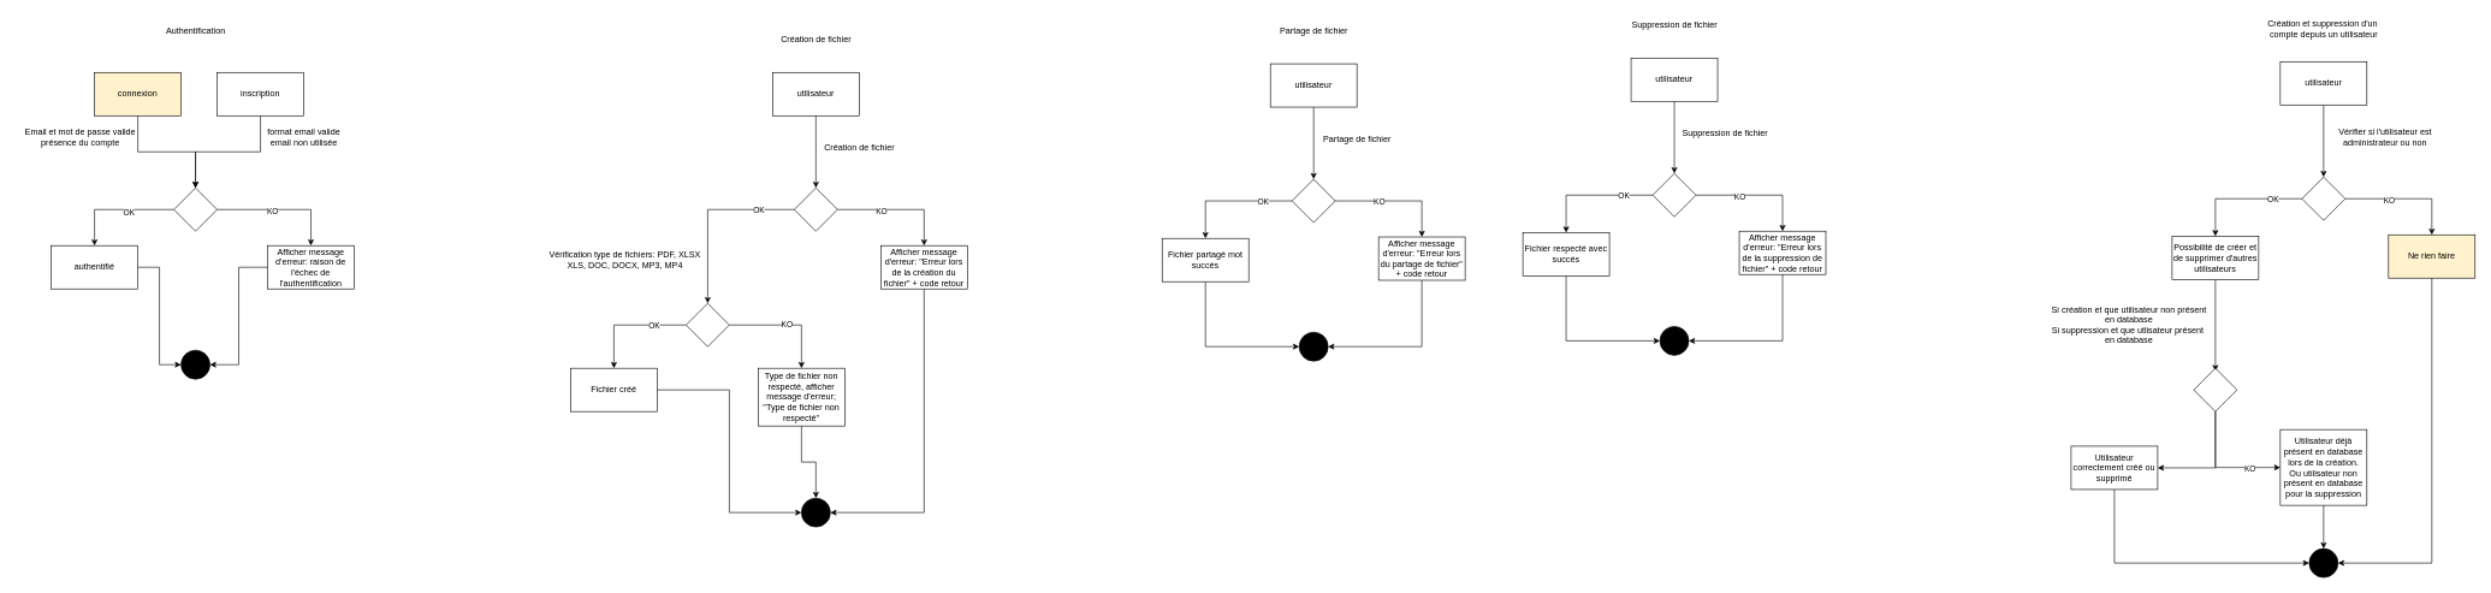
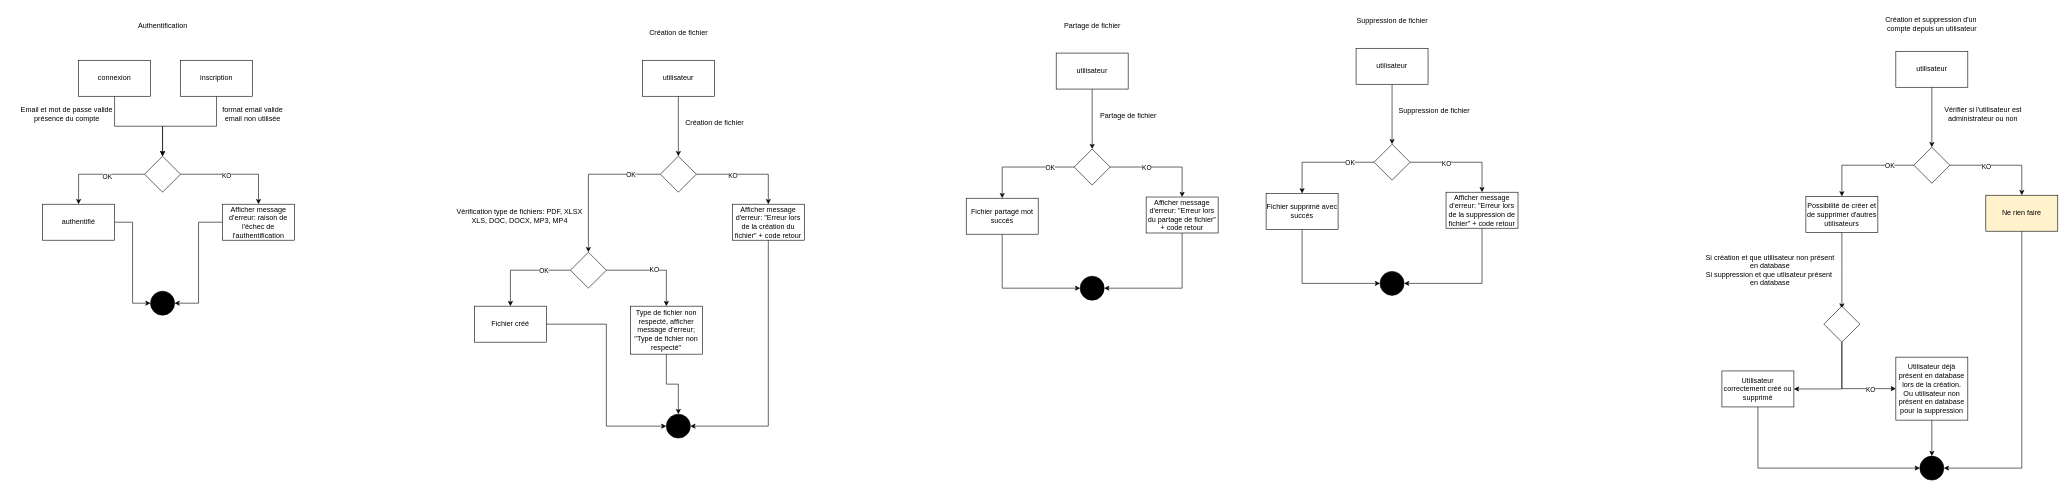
  <mxCell id="0" />
  <mxCell id="1" parent="0" />
  <mxCell id="2" style="edgeStyle=orthogonalEdgeStyle;rounded=0;orthogonalLoop=1;jettySize=auto;html=1;entryX=0.5;entryY=0;entryDx=0;entryDy=0;" edge="1" parent="1" source="3" target="8"><mxGeometry relative="1" as="geometry" /></mxCell>
- <mxCell id="3" value="connexion" style="rounded=0;whiteSpace=wrap;html=1;fillColor=#fff2cc;" vertex="1" parent="1"><mxGeometry x="130" y="100" width="120" height="60" as="geometry" /></mxCell>
+ <mxCell id="3" value="connexion" style="rounded=0;whiteSpace=wrap;html=1;" vertex="1" parent="1"><mxGeometry x="130" y="100" width="120" height="60" as="geometry" /></mxCell>
  <mxCell id="4" style="edgeStyle=orthogonalEdgeStyle;rounded=0;orthogonalLoop=1;jettySize=auto;html=1;entryX=0.5;entryY=0;entryDx=0;entryDy=0;" edge="1" parent="1" source="8" target="12"><mxGeometry relative="1" as="geometry"><mxPoint x="400" y="290" as="targetPoint" /></mxGeometry></mxCell>
  <mxCell id="5" value="KO" style="edgeLabel;html=1;align=center;verticalAlign=middle;resizable=0;points=[];" vertex="1" connectable="0" parent="4"><mxGeometry x="-0.161" y="-2" relative="1" as="geometry"><mxPoint as="offset" /></mxGeometry></mxCell>
  <mxCell id="6" style="edgeStyle=orthogonalEdgeStyle;rounded=0;orthogonalLoop=1;jettySize=auto;html=1;entryX=0.5;entryY=0;entryDx=0;entryDy=0;" edge="1" parent="1" source="8" target="10"><mxGeometry relative="1" as="geometry"><mxPoint x="150" y="290" as="targetPoint" /></mxGeometry></mxCell>
  <mxCell id="7" value="OK" style="edgeLabel;html=1;align=center;verticalAlign=middle;resizable=0;points=[];" vertex="1" connectable="0" parent="6"><mxGeometry x="-0.218" y="4" relative="1" as="geometry"><mxPoint as="offset" /></mxGeometry></mxCell>
  <mxCell id="8" value="" style="rhombus;whiteSpace=wrap;html=1;" vertex="1" parent="1"><mxGeometry x="240" y="260" width="60" height="60" as="geometry" /></mxCell>
  <mxCell id="9" style="edgeStyle=orthogonalEdgeStyle;rounded=0;orthogonalLoop=1;jettySize=auto;html=1;entryX=0;entryY=0.5;entryDx=0;entryDy=0;" edge="1" parent="1" source="10" target="32"><mxGeometry relative="1" as="geometry" /></mxCell>
  <mxCell id="10" value="authentifié" style="rounded=0;whiteSpace=wrap;html=1;" vertex="1" parent="1"><mxGeometry x="70" y="340" width="120" height="60" as="geometry" /></mxCell>
  <mxCell id="11" style="edgeStyle=orthogonalEdgeStyle;rounded=0;orthogonalLoop=1;jettySize=auto;html=1;entryX=1;entryY=0.5;entryDx=0;entryDy=0;" edge="1" parent="1" source="12" target="32"><mxGeometry relative="1" as="geometry" /></mxCell>
  <mxCell id="12" value="Afficher message d'erreur: raison de l'échec de l'authentification" style="rounded=0;whiteSpace=wrap;html=1;" vertex="1" parent="1"><mxGeometry x="370" y="340" width="120" height="60" as="geometry" /></mxCell>
  <mxCell id="13" value="&lt;div&gt;Email et mot de passe valide&lt;/div&gt;présence du compte" style="text;html=1;align=center;verticalAlign=middle;resizable=0;points=[];autosize=1;strokeColor=none;fillColor=none;" vertex="1" parent="1"><mxGeometry x="20" y="170" width="180" height="40" as="geometry" /></mxCell>
  <mxCell id="14" style="edgeStyle=orthogonalEdgeStyle;rounded=0;orthogonalLoop=1;jettySize=auto;html=1;entryX=0.5;entryY=0;entryDx=0;entryDy=0;" edge="1" parent="1" source="15" target="8"><mxGeometry relative="1" as="geometry" /></mxCell>
  <mxCell id="15" value="inscription" style="rounded=0;whiteSpace=wrap;html=1;" vertex="1" parent="1"><mxGeometry x="300" y="100" width="120" height="60" as="geometry" /></mxCell>
  <mxCell id="16" value="&lt;div&gt;format email valide&lt;/div&gt;&lt;div&gt;email non utilisée&lt;/div&gt;" style="text;html=1;align=center;verticalAlign=middle;resizable=0;points=[];autosize=1;strokeColor=none;fillColor=none;" vertex="1" parent="1"><mxGeometry x="360" y="170" width="120" height="40" as="geometry" /></mxCell>
  <mxCell id="17" value="Authentification" style="text;html=1;align=center;verticalAlign=middle;resizable=0;points=[];autosize=1;strokeColor=none;fillColor=none;" vertex="1" parent="1"><mxGeometry x="215" y="28" width="110" height="30" as="geometry" /></mxCell>
  <mxCell id="18" style="edgeStyle=orthogonalEdgeStyle;rounded=0;orthogonalLoop=1;jettySize=auto;html=1;entryX=0.5;entryY=0;entryDx=0;entryDy=0;" edge="1" parent="1" source="19" target="24"><mxGeometry relative="1" as="geometry" /></mxCell>
  <mxCell id="19" value="utilisateur" style="rounded=0;whiteSpace=wrap;html=1;" vertex="1" parent="1"><mxGeometry x="1070" y="100" width="120" height="60" as="geometry" /></mxCell>
  <mxCell id="20" style="edgeStyle=orthogonalEdgeStyle;rounded=0;orthogonalLoop=1;jettySize=auto;html=1;entryX=0.5;entryY=0;entryDx=0;entryDy=0;" edge="1" parent="1" source="36" target="27"><mxGeometry relative="1" as="geometry" /></mxCell>
  <mxCell id="21" value="OK" style="edgeLabel;html=1;align=center;verticalAlign=middle;resizable=0;points=[];" vertex="1" connectable="0" parent="20"><mxGeometry x="-0.436" y="1" relative="1" as="geometry"><mxPoint as="offset" /></mxGeometry></mxCell>
  <mxCell id="22" style="edgeStyle=orthogonalEdgeStyle;rounded=0;orthogonalLoop=1;jettySize=auto;html=1;entryX=0.5;entryY=0;entryDx=0;entryDy=0;" edge="1" parent="1" source="24" target="29"><mxGeometry relative="1" as="geometry" /></mxCell>
  <mxCell id="23" value="KO" style="edgeLabel;html=1;align=center;verticalAlign=middle;resizable=0;points=[];" vertex="1" connectable="0" parent="22"><mxGeometry x="-0.288" y="-1" relative="1" as="geometry"><mxPoint x="-1" as="offset" /></mxGeometry></mxCell>
  <mxCell id="24" value="" style="rhombus;whiteSpace=wrap;html=1;" vertex="1" parent="1"><mxGeometry x="1100" y="260" width="60" height="60" as="geometry" /></mxCell>
  <mxCell id="25" value="Création de fichier" style="text;html=1;align=center;verticalAlign=middle;resizable=0;points=[];autosize=1;strokeColor=none;fillColor=none;" vertex="1" parent="1"><mxGeometry x="1130" y="190" width="120" height="30" as="geometry" /></mxCell>
  <mxCell id="26" style="edgeStyle=orthogonalEdgeStyle;rounded=0;orthogonalLoop=1;jettySize=auto;html=1;entryX=0;entryY=0.5;entryDx=0;entryDy=0;" edge="1" parent="1" source="27" target="39"><mxGeometry relative="1" as="geometry" /></mxCell>
  <mxCell id="27" value="Fichier créé" style="rounded=0;whiteSpace=wrap;html=1;" vertex="1" parent="1"><mxGeometry x="790" y="510" width="120" height="60" as="geometry" /></mxCell>
  <mxCell id="28" style="edgeStyle=orthogonalEdgeStyle;rounded=0;orthogonalLoop=1;jettySize=auto;html=1;entryX=1;entryY=0.5;entryDx=0;entryDy=0;" edge="1" parent="1" source="29" target="39"><mxGeometry relative="1" as="geometry"><Array as="points"><mxPoint x="1280" y="710" /></Array></mxGeometry></mxCell>
  <mxCell id="29" value="Afficher message d'erreur: &quot;Erreur lors de la création du fichier&quot; + code retour" style="rounded=0;whiteSpace=wrap;html=1;" vertex="1" parent="1"><mxGeometry x="1220" y="340" width="120" height="60" as="geometry" /></mxCell>
  <mxCell id="30" value="Création de fichier" style="text;html=1;align=center;verticalAlign=middle;resizable=0;points=[];autosize=1;strokeColor=none;fillColor=none;" vertex="1" parent="1"><mxGeometry x="1070" y="40" width="120" height="30" as="geometry" /></mxCell>
  <mxCell id="31" value="&lt;div&gt;Vérification type de fichiers: PDF, XLSX&lt;/div&gt;&lt;div&gt;XLS, DOC, DOCX, MP3, MP4&lt;/div&gt;" style="text;html=1;align=center;verticalAlign=middle;resizable=0;points=[];autosize=1;strokeColor=none;fillColor=none;" vertex="1" parent="1"><mxGeometry x="750" y="340" width="230" height="40" as="geometry" /></mxCell>
  <mxCell id="32" value="" style="ellipse;whiteSpace=wrap;html=1;aspect=fixed;fillColor=#000000;" vertex="1" parent="1"><mxGeometry x="250" y="485" width="40" height="40" as="geometry" /></mxCell>
  <mxCell id="33" value="" style="edgeStyle=orthogonalEdgeStyle;rounded=0;orthogonalLoop=1;jettySize=auto;html=1;entryX=0.5;entryY=0;entryDx=0;entryDy=0;" edge="1" parent="1" source="24" target="36"><mxGeometry relative="1" as="geometry"><mxPoint x="1100" y="290" as="sourcePoint" /><mxPoint x="980" y="630" as="targetPoint" /></mxGeometry></mxCell>
  <mxCell id="34" value="OK" style="edgeLabel;html=1;align=center;verticalAlign=middle;resizable=0;points=[];" vertex="1" connectable="0" parent="33"><mxGeometry x="-0.766" y="-2" relative="1" as="geometry"><mxPoint x="-21" y="2" as="offset" /></mxGeometry></mxCell>
  <mxCell id="35" value="KO" style="edgeStyle=orthogonalEdgeStyle;rounded=0;orthogonalLoop=1;jettySize=auto;html=1;entryX=0.5;entryY=0;entryDx=0;entryDy=0;" edge="1" parent="1" source="36" target="38"><mxGeometry relative="1" as="geometry" /></mxCell>
  <mxCell id="36" value="" style="rhombus;whiteSpace=wrap;html=1;" vertex="1" parent="1"><mxGeometry x="950" y="420" width="60" height="60" as="geometry" /></mxCell>
  <mxCell id="37" style="edgeStyle=orthogonalEdgeStyle;rounded=0;orthogonalLoop=1;jettySize=auto;html=1;entryX=0.5;entryY=0;entryDx=0;entryDy=0;" edge="1" parent="1" source="38" target="39"><mxGeometry relative="1" as="geometry" /></mxCell>
  <mxCell id="38" value="Type de fichier non respecté, afficher message d'erreur; &quot;Type de fichier non respecté&quot;" style="rounded=0;whiteSpace=wrap;html=1;" vertex="1" parent="1"><mxGeometry x="1050" y="510" width="120" height="80" as="geometry" /></mxCell>
  <mxCell id="39" value="" style="ellipse;whiteSpace=wrap;html=1;aspect=fixed;fillColor=#000000;" vertex="1" parent="1"><mxGeometry x="1110" y="690" width="40" height="40" as="geometry" /></mxCell>
  <mxCell id="40" style="edgeStyle=orthogonalEdgeStyle;rounded=0;orthogonalLoop=1;jettySize=auto;html=1;entryX=0.5;entryY=0;entryDx=0;entryDy=0;" edge="1" parent="1" source="41" target="44"><mxGeometry relative="1" as="geometry" /></mxCell>
  <mxCell id="41" value="utilisateur" style="rounded=0;whiteSpace=wrap;html=1;" vertex="1" parent="1"><mxGeometry x="1760" y="88" width="120" height="60" as="geometry" /></mxCell>
  <mxCell id="42" style="edgeStyle=orthogonalEdgeStyle;rounded=0;orthogonalLoop=1;jettySize=auto;html=1;entryX=0.5;entryY=0;entryDx=0;entryDy=0;" edge="1" parent="1" source="44" target="47"><mxGeometry relative="1" as="geometry" /></mxCell>
  <mxCell id="43" value="KO" style="edgeLabel;html=1;align=center;verticalAlign=middle;resizable=0;points=[];" vertex="1" connectable="0" parent="42"><mxGeometry x="-0.288" y="-1" relative="1" as="geometry"><mxPoint x="-1" as="offset" /></mxGeometry></mxCell>
  <mxCell id="44" value="" style="rhombus;whiteSpace=wrap;html=1;" vertex="1" parent="1"><mxGeometry x="1790" y="248" width="60" height="60" as="geometry" /></mxCell>
  <mxCell id="45" value="Partage de fichier" style="text;html=1;align=center;verticalAlign=middle;resizable=0;points=[];autosize=1;strokeColor=none;fillColor=none;" vertex="1" parent="1"><mxGeometry x="1820" y="178" width="120" height="30" as="geometry" /></mxCell>
  <mxCell id="46" style="edgeStyle=orthogonalEdgeStyle;rounded=0;orthogonalLoop=1;jettySize=auto;html=1;entryX=1;entryY=0.5;entryDx=0;entryDy=0;" edge="1" parent="1" source="47" target="49"><mxGeometry relative="1" as="geometry"><Array as="points"><mxPoint x="1970" y="480" /></Array></mxGeometry></mxCell>
  <mxCell id="47" value="Afficher message d'erreur: &quot;Erreur lors du partage de fichier&quot; + code retour" style="rounded=0;whiteSpace=wrap;html=1;" vertex="1" parent="1"><mxGeometry x="1910" y="328" width="120" height="60" as="geometry" /></mxCell>
  <mxCell id="48" value="Partage de fichier" style="text;html=1;align=center;verticalAlign=middle;resizable=0;points=[];autosize=1;strokeColor=none;fillColor=none;" vertex="1" parent="1"><mxGeometry x="1760" y="28" width="120" height="30" as="geometry" /></mxCell>
  <mxCell id="49" value="" style="ellipse;whiteSpace=wrap;html=1;aspect=fixed;fillColor=#000000;" vertex="1" parent="1"><mxGeometry x="1800" y="460" width="40" height="40" as="geometry" /></mxCell>
  <mxCell id="50" value="" style="edgeStyle=orthogonalEdgeStyle;rounded=0;orthogonalLoop=1;jettySize=auto;html=1;entryX=0.5;entryY=0;entryDx=0;entryDy=0;" edge="1" parent="1" source="44" target="53"><mxGeometry relative="1" as="geometry"><mxPoint x="1790" y="278" as="sourcePoint" /><mxPoint x="1670" y="408" as="targetPoint" /></mxGeometry></mxCell>
  <mxCell id="51" value="OK" style="edgeLabel;html=1;align=center;verticalAlign=middle;resizable=0;points=[];" vertex="1" connectable="0" parent="50"><mxGeometry x="-0.766" y="-2" relative="1" as="geometry"><mxPoint x="-21" y="2" as="offset" /></mxGeometry></mxCell>
  <mxCell id="52" style="edgeStyle=orthogonalEdgeStyle;rounded=0;orthogonalLoop=1;jettySize=auto;html=1;entryX=0;entryY=0.5;entryDx=0;entryDy=0;" edge="1" parent="1" source="53" target="49"><mxGeometry relative="1" as="geometry"><Array as="points"><mxPoint x="1670" y="480" /></Array></mxGeometry></mxCell>
  <mxCell id="53" value="Fichier partagé mot succés" style="rounded=0;whiteSpace=wrap;html=1;" vertex="1" parent="1"><mxGeometry x="1610" y="330" width="120" height="60" as="geometry" /></mxCell>
  <mxCell id="54" style="edgeStyle=orthogonalEdgeStyle;rounded=0;orthogonalLoop=1;jettySize=auto;html=1;entryX=0.5;entryY=0;entryDx=0;entryDy=0;" edge="1" source="55" target="58" parent="1"><mxGeometry relative="1" as="geometry" /></mxCell>
  <mxCell id="55" value="utilisateur" style="rounded=0;whiteSpace=wrap;html=1;" vertex="1" parent="1"><mxGeometry x="2260" y="80" width="120" height="60" as="geometry" /></mxCell>
  <mxCell id="56" style="edgeStyle=orthogonalEdgeStyle;rounded=0;orthogonalLoop=1;jettySize=auto;html=1;entryX=0.5;entryY=0;entryDx=0;entryDy=0;" edge="1" source="58" target="61" parent="1"><mxGeometry relative="1" as="geometry" /></mxCell>
  <mxCell id="57" value="KO" style="edgeLabel;html=1;align=center;verticalAlign=middle;resizable=0;points=[];" vertex="1" connectable="0" parent="56"><mxGeometry x="-0.288" y="-1" relative="1" as="geometry"><mxPoint x="-1" as="offset" /></mxGeometry></mxCell>
  <mxCell id="58" value="" style="rhombus;whiteSpace=wrap;html=1;" vertex="1" parent="1"><mxGeometry x="2290" y="240" width="60" height="60" as="geometry" /></mxCell>
  <mxCell id="59" value="Suppression de fichier" style="text;html=1;align=center;verticalAlign=middle;resizable=0;points=[];autosize=1;strokeColor=none;fillColor=none;" vertex="1" parent="1"><mxGeometry x="2320" y="170" width="140" height="30" as="geometry" /></mxCell>
  <mxCell id="60" style="edgeStyle=orthogonalEdgeStyle;rounded=0;orthogonalLoop=1;jettySize=auto;html=1;entryX=1;entryY=0.5;entryDx=0;entryDy=0;" edge="1" source="61" target="63" parent="1"><mxGeometry relative="1" as="geometry"><Array as="points"><mxPoint x="2470" y="472" /></Array></mxGeometry></mxCell>
  <mxCell id="61" value="Afficher message d'erreur: &quot;Erreur lors de la suppression de fichier&quot; + code retour" style="rounded=0;whiteSpace=wrap;html=1;" vertex="1" parent="1"><mxGeometry x="2410" y="320" width="120" height="60" as="geometry" /></mxCell>
  <mxCell id="62" value="Suppression de fichier" style="text;html=1;align=center;verticalAlign=middle;resizable=0;points=[];autosize=1;strokeColor=none;fillColor=none;" vertex="1" parent="1"><mxGeometry x="2250" y="20" width="140" height="30" as="geometry" /></mxCell>
  <mxCell id="63" value="" style="ellipse;whiteSpace=wrap;html=1;aspect=fixed;fillColor=#000000;" vertex="1" parent="1"><mxGeometry x="2300" y="452" width="40" height="40" as="geometry" /></mxCell>
  <mxCell id="64" value="" style="edgeStyle=orthogonalEdgeStyle;rounded=0;orthogonalLoop=1;jettySize=auto;html=1;entryX=0.5;entryY=0;entryDx=0;entryDy=0;" edge="1" source="58" target="67" parent="1"><mxGeometry relative="1" as="geometry"><mxPoint x="2290" y="270" as="sourcePoint" /><mxPoint x="2170" y="400" as="targetPoint" /></mxGeometry></mxCell>
  <mxCell id="65" value="OK" style="edgeLabel;html=1;align=center;verticalAlign=middle;resizable=0;points=[];" vertex="1" connectable="0" parent="64"><mxGeometry x="-0.766" y="-2" relative="1" as="geometry"><mxPoint x="-21" y="2" as="offset" /></mxGeometry></mxCell>
  <mxCell id="66" style="edgeStyle=orthogonalEdgeStyle;rounded=0;orthogonalLoop=1;jettySize=auto;html=1;entryX=0;entryY=0.5;entryDx=0;entryDy=0;" edge="1" source="67" target="63" parent="1"><mxGeometry relative="1" as="geometry"><Array as="points"><mxPoint x="2170" y="472" /></Array></mxGeometry></mxCell>
- <mxCell id="67" value="Fichier respecté avec succés" style="rounded=0;whiteSpace=wrap;html=1;" vertex="1" parent="1"><mxGeometry x="2110" y="322" width="120" height="60" as="geometry" /></mxCell>
+ <mxCell id="67" value="Fichier supprimé avec succés" style="rounded=0;whiteSpace=wrap;html=1;" vertex="1" parent="1"><mxGeometry x="2110" y="322" width="120" height="60" as="geometry" /></mxCell>
  <mxCell id="68" style="edgeStyle=orthogonalEdgeStyle;rounded=0;orthogonalLoop=1;jettySize=auto;html=1;entryX=0.5;entryY=0;entryDx=0;entryDy=0;" edge="1" source="69" target="72" parent="1"><mxGeometry relative="1" as="geometry" /></mxCell>
  <mxCell id="69" value="utilisateur" style="rounded=0;whiteSpace=wrap;html=1;" vertex="1" parent="1"><mxGeometry x="3160" y="85" width="120" height="60" as="geometry" /></mxCell>
  <mxCell id="70" style="edgeStyle=orthogonalEdgeStyle;rounded=0;orthogonalLoop=1;jettySize=auto;html=1;entryX=0.5;entryY=0;entryDx=0;entryDy=0;" edge="1" source="72" target="75" parent="1"><mxGeometry relative="1" as="geometry" /></mxCell>
  <mxCell id="71" value="KO" style="edgeLabel;html=1;align=center;verticalAlign=middle;resizable=0;points=[];" vertex="1" connectable="0" parent="70"><mxGeometry x="-0.288" y="-1" relative="1" as="geometry"><mxPoint x="-1" as="offset" /></mxGeometry></mxCell>
  <mxCell id="72" value="" style="rhombus;whiteSpace=wrap;html=1;" vertex="1" parent="1"><mxGeometry x="3190" y="245" width="60" height="60" as="geometry" /></mxCell>
  <mxCell id="73" value="&lt;div&gt;Vérifier si l'utilisateur est&lt;/div&gt;&lt;div&gt;administrateur ou non&lt;/div&gt;" style="text;html=1;align=center;verticalAlign=middle;resizable=0;points=[];autosize=1;strokeColor=none;fillColor=none;" vertex="1" parent="1"><mxGeometry x="3230" y="170" width="150" height="40" as="geometry" /></mxCell>
  <mxCell id="74" style="edgeStyle=orthogonalEdgeStyle;rounded=0;orthogonalLoop=1;jettySize=auto;html=1;entryX=1;entryY=0.5;entryDx=0;entryDy=0;" edge="1" source="75" target="77" parent="1"><mxGeometry relative="1" as="geometry"><Array as="points"><mxPoint x="3370" y="780" /></Array></mxGeometry></mxCell>
  <mxCell id="75" value="Ne rien faire" style="rounded=0;whiteSpace=wrap;html=1;fillColor=#fff2cc;" vertex="1" parent="1"><mxGeometry x="3310" y="325" width="120" height="60" as="geometry" /></mxCell>
  <mxCell id="76" value="&lt;div&gt;Création et suppression d'un&amp;nbsp;&lt;/div&gt;&lt;div&gt;compte depuis un utilisateur&lt;/div&gt;" style="text;html=1;align=center;verticalAlign=middle;resizable=0;points=[];autosize=1;strokeColor=none;fillColor=none;" vertex="1" parent="1"><mxGeometry x="3130" y="20" width="180" height="40" as="geometry" /></mxCell>
  <mxCell id="77" value="" style="ellipse;whiteSpace=wrap;html=1;aspect=fixed;fillColor=#000000;" vertex="1" parent="1"><mxGeometry x="3200" y="760" width="40" height="40" as="geometry" /></mxCell>
  <mxCell id="78" value="" style="edgeStyle=orthogonalEdgeStyle;rounded=0;orthogonalLoop=1;jettySize=auto;html=1;entryX=0.5;entryY=0;entryDx=0;entryDy=0;" edge="1" source="72" target="81" parent="1"><mxGeometry relative="1" as="geometry"><mxPoint x="3190" y="275" as="sourcePoint" /><mxPoint x="3070" y="405" as="targetPoint" /></mxGeometry></mxCell>
  <mxCell id="79" value="OK" style="edgeLabel;html=1;align=center;verticalAlign=middle;resizable=0;points=[];" vertex="1" connectable="0" parent="78"><mxGeometry x="-0.766" y="-2" relative="1" as="geometry"><mxPoint x="-21" y="2" as="offset" /></mxGeometry></mxCell>
  <mxCell id="80" style="edgeStyle=orthogonalEdgeStyle;rounded=0;orthogonalLoop=1;jettySize=auto;html=1;entryX=0.5;entryY=0;entryDx=0;entryDy=0;" edge="1" parent="1" source="81"><mxGeometry relative="1" as="geometry"><mxPoint x="3070" y="514" as="targetPoint" /></mxGeometry></mxCell>
  <mxCell id="81" value="Possibilité de créer et de supprimer d'autres utilisateurs" style="rounded=0;whiteSpace=wrap;html=1;" vertex="1" parent="1"><mxGeometry x="3010" y="327" width="120" height="60" as="geometry" /></mxCell>
  <mxCell id="82" value="&lt;div&gt;Si création et que utilisateur non présent&lt;/div&gt;&lt;div&gt;en database&lt;/div&gt;&lt;div&gt;Si suppression et que utlisateur présent&amp;nbsp;&lt;/div&gt;&lt;div&gt;en database&lt;/div&gt;" style="text;html=1;align=center;verticalAlign=middle;resizable=0;points=[];autosize=1;strokeColor=none;fillColor=none;" vertex="1" parent="1"><mxGeometry x="2830" y="415" width="240" height="70" as="geometry" /></mxCell>
  <mxCell id="83" style="edgeStyle=orthogonalEdgeStyle;rounded=0;orthogonalLoop=1;jettySize=auto;html=1;entryX=0;entryY=0.5;entryDx=0;entryDy=0;" edge="1" parent="1" source="86" target="88"><mxGeometry relative="1" as="geometry"><Array as="points"><mxPoint x="3070" y="648" /></Array></mxGeometry></mxCell>
  <mxCell id="84" value="KO" style="edgeLabel;html=1;align=center;verticalAlign=middle;resizable=0;points=[];" vertex="1" connectable="0" parent="83"><mxGeometry x="0.494" y="-1" relative="1" as="geometry"><mxPoint as="offset" /></mxGeometry></mxCell>
  <mxCell id="85" style="edgeStyle=orthogonalEdgeStyle;rounded=0;orthogonalLoop=1;jettySize=auto;html=1;entryX=1;entryY=0.5;entryDx=0;entryDy=0;" edge="1" parent="1" source="86" target="90"><mxGeometry relative="1" as="geometry"><Array as="points"><mxPoint x="3070" y="648" /></Array></mxGeometry></mxCell>
  <mxCell id="86" value="" style="rhombus;whiteSpace=wrap;html=1;" vertex="1" parent="1"><mxGeometry x="3040" y="510" width="60" height="60" as="geometry" /></mxCell>
  <mxCell id="87" style="edgeStyle=orthogonalEdgeStyle;rounded=0;orthogonalLoop=1;jettySize=auto;html=1;entryX=0.5;entryY=0;entryDx=0;entryDy=0;" edge="1" parent="1" source="88" target="77"><mxGeometry relative="1" as="geometry" /></mxCell>
  <mxCell id="88" value="&lt;div&gt;Utilisateur déjà présent en database lors de la création.&lt;/div&gt;&lt;div&gt;Ou utilisateur non présent en database pour la suppression&lt;/div&gt;" style="rounded=0;whiteSpace=wrap;html=1;" vertex="1" parent="1"><mxGeometry x="3160" y="595" width="120" height="105" as="geometry" /></mxCell>
  <mxCell id="89" style="edgeStyle=orthogonalEdgeStyle;rounded=0;orthogonalLoop=1;jettySize=auto;html=1;entryX=0;entryY=0.5;entryDx=0;entryDy=0;" edge="1" parent="1" source="90" target="77"><mxGeometry relative="1" as="geometry"><Array as="points"><mxPoint x="2930" y="780" /></Array></mxGeometry></mxCell>
  <mxCell id="90" value="Utilisateur correctement créé ou supprimé" style="rounded=0;whiteSpace=wrap;html=1;" vertex="1" parent="1"><mxGeometry x="2870" y="618" width="120" height="60" as="geometry" /></mxCell>
